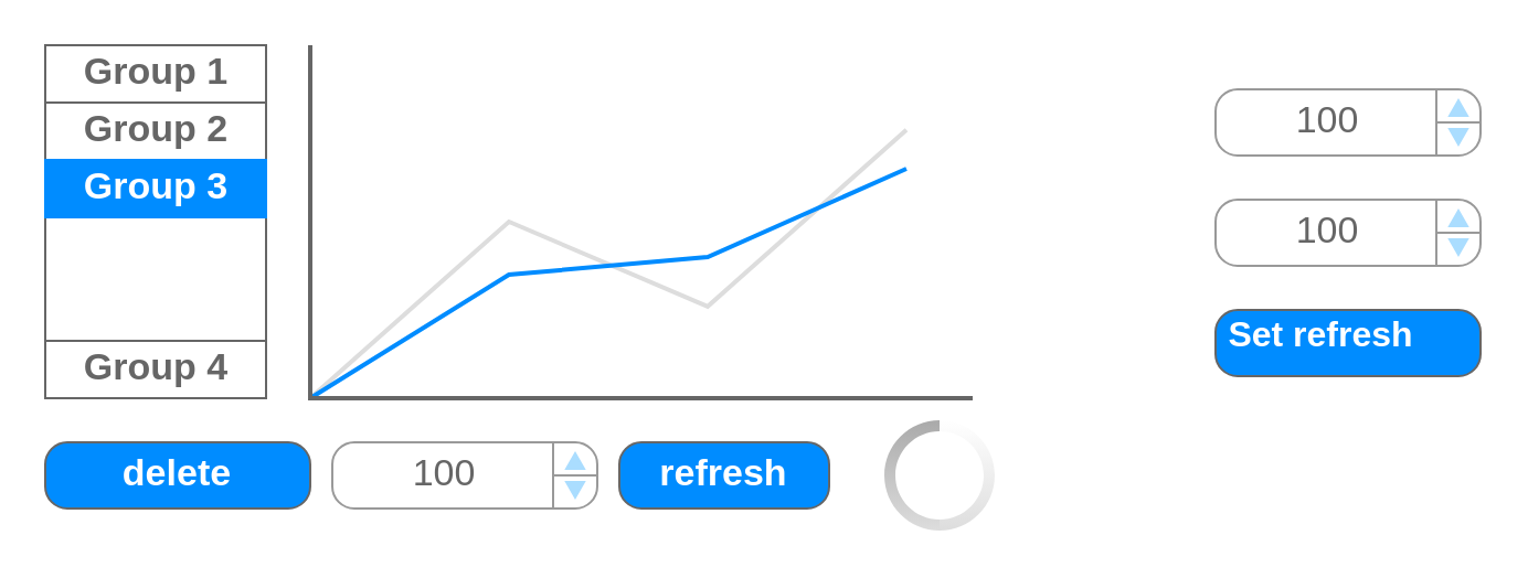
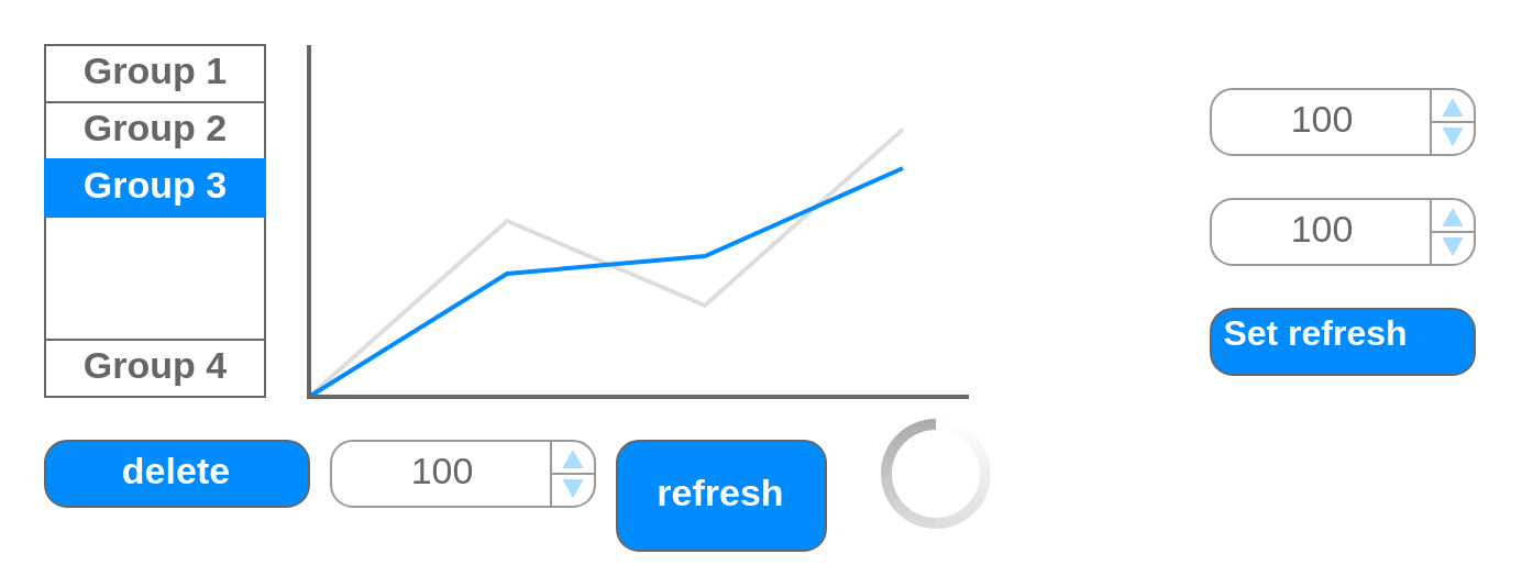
  <mxCell id="0" />
  <mxCell id="1" parent="0" />
- <mxCell id="2" value="refresh" style="strokeWidth=1;shadow=0;dashed=0;align=center;html=1;shape=mxgraph.mockup.buttons.button;strokeColor=#666666;fontColor=#ffffff;mainText=;buttonStyle=round;fontSize=17;fontStyle=1;fillColor=#008cff;whiteSpace=wrap;" parent="1" vertex="1"><mxGeometry x="280" y="200" width="95" height="30" as="geometry" /></mxCell>
+ <mxCell id="2" value="refresh" style="strokeWidth=1;shadow=0;dashed=0;align=center;html=1;shape=mxgraph.mockup.buttons.button;strokeColor=#666666;fontColor=#ffffff;mainText=;buttonStyle=round;fontSize=17;fontStyle=1;fillColor=#008cff;whiteSpace=wrap;" parent="1" vertex="1"><mxGeometry x="280" y="200" width="95" height="50" as="geometry" /></mxCell>
  <mxCell id="3" value="" style="verticalLabelPosition=bottom;shadow=0;dashed=0;align=center;html=1;verticalAlign=top;strokeWidth=1;shape=mxgraph.mockup.graphics.lineChart;strokeColor=none;strokeColor2=#666666;strokeColor3=#008cff;strokeColor4=#dddddd;" parent="1" vertex="1"><mxGeometry x="140" y="20" width="300" height="160" as="geometry" /></mxCell>
  <mxCell id="4" value="&lt;table cellpadding=&quot;0&quot; cellspacing=&quot;0&quot; style=&quot;width:100%;height:100%;&quot;&gt;&lt;tr&gt;&lt;td style=&quot;width:85%&quot;&gt;100&lt;/td&gt;&lt;td style=&quot;width:15%&quot;&gt;&lt;/td&gt;&lt;/tr&gt;&lt;/table&gt;" style="strokeWidth=1;shadow=0;dashed=0;align=center;html=1;shape=mxgraph.mockup.forms.spinner;strokeColor=#999999;spinLayout=right;spinStyle=normal;adjStyle=triangle;fillColor=#aaddff;fontSize=17;fontColor=#666666;mainText=;html=1;overflow=fill;" parent="1" vertex="1"><mxGeometry x="150" y="200" width="120" height="30" as="geometry" /></mxCell>
  <mxCell id="5" value="" style="strokeWidth=1;shadow=0;dashed=0;align=center;html=1;shape=mxgraph.mockup.containers.rrect;rSize=0;strokeColor=#666666;" parent="1" vertex="1"><mxGeometry x="20" y="20" width="100" height="160" as="geometry" /></mxCell>
  <mxCell id="6" value="Group 1" style="strokeColor=inherit;fillColor=inherit;gradientColor=inherit;strokeWidth=1;shadow=0;dashed=0;align=center;html=1;shape=mxgraph.mockup.containers.rrect;rSize=0;fontSize=17;fontColor=#666666;fontStyle=1;resizeWidth=1;" parent="5" vertex="1"><mxGeometry width="100" height="26" relative="1" as="geometry" /></mxCell>
  <mxCell id="7" value="Group 2" style="strokeColor=inherit;fillColor=inherit;gradientColor=inherit;strokeWidth=1;shadow=0;dashed=0;align=center;html=1;shape=mxgraph.mockup.containers.rrect;rSize=0;fontSize=17;fontColor=#666666;fontStyle=1;resizeWidth=1;" parent="5" vertex="1"><mxGeometry width="100" height="26" relative="1" as="geometry"><mxPoint y="26" as="offset" /></mxGeometry></mxCell>
  <mxCell id="8" value="Group 3" style="strokeWidth=1;shadow=0;dashed=0;align=center;html=1;shape=mxgraph.mockup.containers.rrect;rSize=0;fontSize=17;fontColor=#ffffff;fontStyle=1;fillColor=#008cff;strokeColor=#008cff;resizeWidth=1;" parent="5" vertex="1"><mxGeometry width="100" height="26" relative="1" as="geometry"><mxPoint y="52" as="offset" /></mxGeometry></mxCell>
  <mxCell id="9" value="Group 4" style="strokeColor=inherit;fillColor=inherit;gradientColor=inherit;strokeWidth=1;shadow=0;dashed=0;align=center;html=1;shape=mxgraph.mockup.containers.rrect;rSize=0;fontSize=17;fontColor=#666666;fontStyle=1;resizeWidth=1;" parent="5" vertex="1"><mxGeometry y="1" width="100" height="26" relative="1" as="geometry"><mxPoint y="-26" as="offset" /></mxGeometry></mxCell>
  <mxCell id="10" value="" style="verticalLabelPosition=bottom;verticalAlign=top;html=1;shadow=0;dashed=0;strokeWidth=1;shape=mxgraph.android.indeterminateSpinner;" parent="1" vertex="1"><mxGeometry x="400" y="190" width="50" height="50" as="geometry" /></mxCell>
  <mxCell id="11" value="&lt;table cellpadding=&quot;0&quot; cellspacing=&quot;0&quot; style=&quot;width:100%;height:100%;&quot;&gt;&lt;tr&gt;&lt;td style=&quot;width:85%&quot;&gt;100&lt;/td&gt;&lt;td style=&quot;width:15%&quot;&gt;&lt;/td&gt;&lt;/tr&gt;&lt;/table&gt;" style="strokeWidth=1;shadow=0;dashed=0;align=center;html=1;shape=mxgraph.mockup.forms.spinner;strokeColor=#999999;spinLayout=right;spinStyle=normal;adjStyle=triangle;fillColor=#aaddff;fontSize=17;fontColor=#666666;mainText=;html=1;overflow=fill;" parent="1" vertex="1"><mxGeometry x="550" y="40" width="120" height="30" as="geometry" /></mxCell>
  <mxCell id="12" value="&lt;table cellpadding=&quot;0&quot; cellspacing=&quot;0&quot; style=&quot;width:100%;height:100%;&quot;&gt;&lt;tr&gt;&lt;td style=&quot;width:85%&quot;&gt;100&lt;/td&gt;&lt;td style=&quot;width:15%&quot;&gt;&lt;/td&gt;&lt;/tr&gt;&lt;/table&gt;" style="strokeWidth=1;shadow=0;dashed=0;align=center;html=1;shape=mxgraph.mockup.forms.spinner;strokeColor=#999999;spinLayout=right;spinStyle=normal;adjStyle=triangle;fillColor=#aaddff;fontSize=17;fontColor=#666666;mainText=;html=1;overflow=fill;" parent="1" vertex="1"><mxGeometry x="550" y="90" width="120" height="30" as="geometry" /></mxCell>
  <mxCell id="13" value="" style="strokeWidth=1;shadow=0;dashed=0;align=center;html=1;shape=mxgraph.mockup.buttons.multiButton;fillColor=#008cff;strokeColor=#666666;mainText=;subText=;" parent="1" vertex="1"><mxGeometry x="550" y="140" width="120" height="30" as="geometry" /></mxCell>
  <mxCell id="14" value="Set refresh" style="strokeWidth=1;shadow=0;dashed=0;align=center;html=1;shape=mxgraph.mockup.anchor;fontSize=16;fontColor=#ffffff;fontStyle=1;whiteSpace=wrap;" parent="13" vertex="1"><mxGeometry y="4.8" width="96" height="12" as="geometry" /></mxCell>
  <mxCell id="15" value="" style="strokeWidth=1;shadow=0;dashed=0;align=center;html=1;shape=mxgraph.mockup.anchor;fontSize=12;fontColor=#ffffff;fontStyle=1;whiteSpace=wrap;" parent="13" vertex="1"><mxGeometry y="18" width="120.0" height="6" as="geometry" /></mxCell>
  <mxCell id="16" value="delete" style="strokeWidth=1;shadow=0;dashed=0;align=center;html=1;shape=mxgraph.mockup.buttons.button;strokeColor=#666666;fontColor=#ffffff;mainText=;buttonStyle=round;fontSize=17;fontStyle=1;fillColor=#008cff;whiteSpace=wrap;" vertex="1" parent="1"><mxGeometry x="20" y="200" width="120" height="30" as="geometry" /></mxCell>
